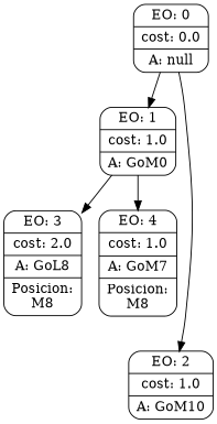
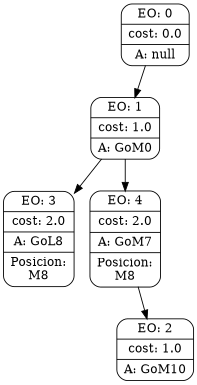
  digraph {
    node [shape=Mrecord]
    n1 [label="{EO: 0|cost: 0.0|A: null}"]
    n2 [label="{EO: 1|cost: 1.0|A: GoM0}"]
    n3 [label="{EO: 2|cost: 1.0|A: GoM10}"]
    n4 [label="{EO: 3|cost: 2.0|A: GoL8|Posicion:\nM8}"]
-   n5 [label="{EO: 4|cost: 1.0|A: GoM7|Posicion:\nM8}"]
+   n5 [label="{EO: 4|cost: 2.0|A: GoM7|Posicion:\nM8}"]
    n1 -> n2
-   n1 -> n3
+   n5 -> n3
    n2 -> n4
    n2 -> n5
  }
